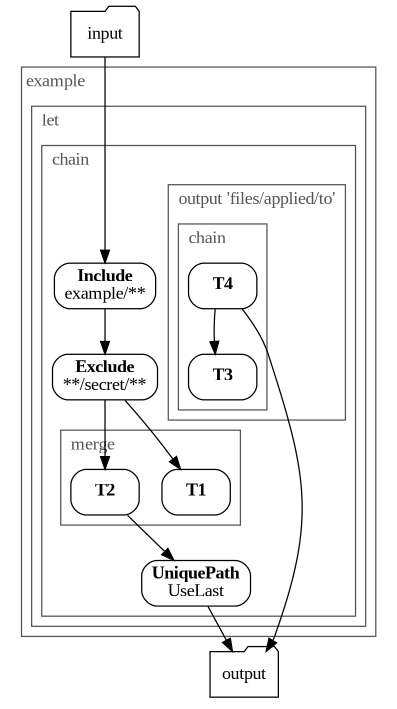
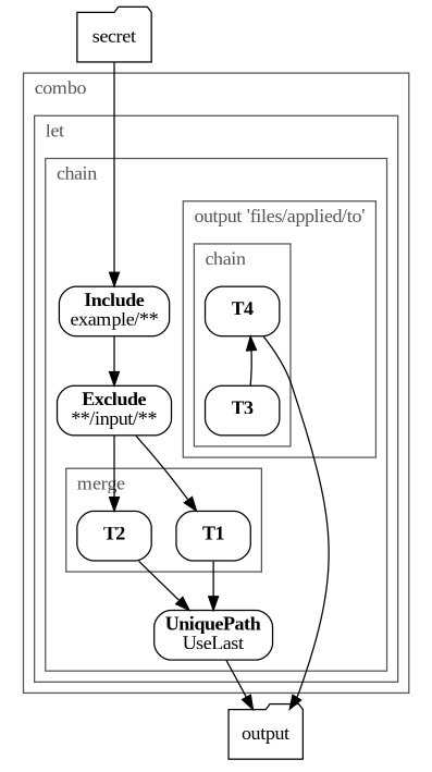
  digraph {
    fontname="Liberation Serif"
    labeljust=l
    rankdir=TB
    node [fontname="Liberation Serif" shape=rect style=rounded]
    edge [fontname="Liberation Serif"]
    n1 [label=<<b>T4</b>>]
    n2 [label=<<b>T3</b>>]
    n3 [label=<<b>T1</b>>]
    n4 [label=<<b>T2</b>>]
    n5 [label=<<b>Include</b><br/>example/**>]
-   n6 [label=<<b>Exclude</b><br/>**/secret/**>]
+   n6 [label=<<b>Exclude</b><br/>**/input/**>]
    n7 [label=<<b>UniquePath</b><br/>UseLast>]
    n8 [label=output shape=folder]
-   n9 [label=input shape=folder]
+   n9 [label=secret shape=folder]
    subgraph cluster_1 {
      color="#555555"
      fontcolor="#555555"
-     label=example
+     label=combo
      subgraph cluster_2 {
        color="#555555"
        fontcolor="#555555"
        label=let
        subgraph cluster_3 {
          color="#555555"
          fontcolor="#555555"
          label=chain
          n5
          n6
          n7
          subgraph cluster_4 {
            color="#555555"
            fontcolor="#555555"
            label="output 'files/applied/to'"
            subgraph cluster_5 {
              color="#555555"
              fontcolor="#555555"
              label=chain
              n1
              n2
            }
          }
          subgraph cluster_6 {
            color="#555555"
            fontcolor="#555555"
            label=merge
            n3
            n4
          }
        }
      }
    }
    n1 -> n8
-   n1 -> n2
+   n2 -> n1
+   n3 -> n7
    n4 -> n7
    n5 -> n6
    n6 -> n3
    n6 -> n4
    n7 -> n8
    n9 -> n5
  }
